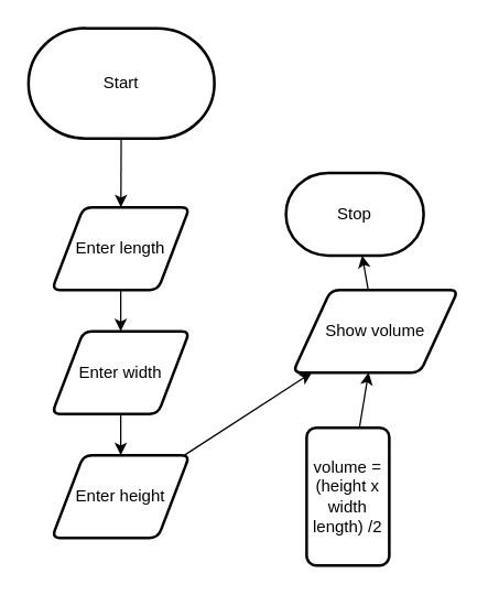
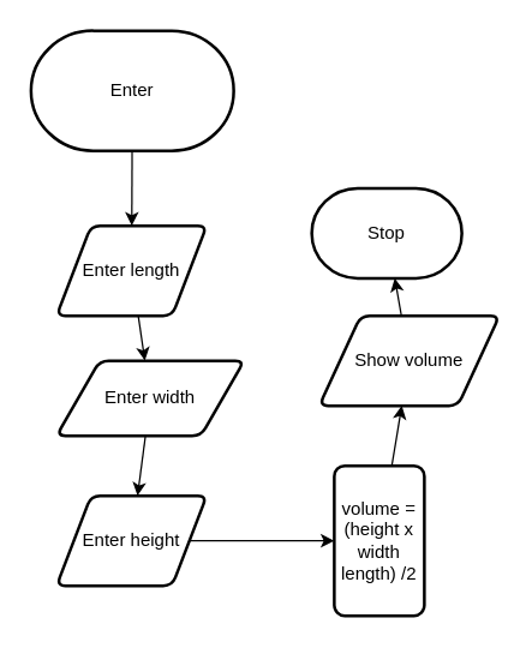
  <mxCell id="0" />
  <mxCell id="1" parent="0" />
  <mxCell id="2" style="edgeStyle=none;html=1;" parent="1" source="3" target="5" edge="1"><mxGeometry relative="1" as="geometry" /></mxCell>
- <mxCell id="3" value="Start" style="strokeWidth=2;html=1;shape=mxgraph.flowchart.terminator;whiteSpace=wrap;" parent="1" vertex="1"><mxGeometry x="20" y="20" width="135" height="80" as="geometry" /></mxCell>
+ <mxCell id="3" value="Enter" style="strokeWidth=2;html=1;shape=mxgraph.flowchart.terminator;whiteSpace=wrap;" parent="1" vertex="1"><mxGeometry x="20" y="20" width="135" height="80" as="geometry" /></mxCell>
  <mxCell id="4" value="" style="edgeStyle=none;html=1;" parent="1" source="5" target="7" edge="1"><mxGeometry relative="1" as="geometry" /></mxCell>
  <mxCell id="5" value="Enter length" style="shape=parallelogram;html=1;strokeWidth=2;perimeter=parallelogramPerimeter;whiteSpace=wrap;rounded=1;arcSize=12;size=0.23;" parent="1" vertex="1"><mxGeometry x="37" y="150" width="100" height="60" as="geometry" /></mxCell>
  <mxCell id="6" value="" style="edgeStyle=none;html=1;" parent="1" source="7" target="9" edge="1"><mxGeometry relative="1" as="geometry" /></mxCell>
- <mxCell id="7" value="Enter width" style="shape=parallelogram;html=1;strokeWidth=2;perimeter=parallelogramPerimeter;whiteSpace=wrap;rounded=1;arcSize=12;size=0.23;" parent="1" vertex="1"><mxGeometry x="37" y="240" width="100" height="60" as="geometry" /></mxCell>
- <mxCell id="8" style="edgeStyle=none;html=1;" parent="1" source="9" target="13" edge="1"><mxGeometry relative="1" as="geometry" /></mxCell>
+ <mxCell id="7" value="Enter width" style="shape=parallelogram;html=1;strokeWidth=2;perimeter=parallelogramPerimeter;whiteSpace=wrap;rounded=1;arcSize=12;size=0.23;" parent="1" vertex="1"><mxGeometry x="37" y="240" width="125" height="50" as="geometry" /></mxCell>
+ <mxCell id="8" style="edgeStyle=none;html=1;" parent="1" source="9" target="11" edge="1"><mxGeometry relative="1" as="geometry" /></mxCell>
  <mxCell id="9" value="Enter height" style="shape=parallelogram;html=1;strokeWidth=2;perimeter=parallelogramPerimeter;whiteSpace=wrap;rounded=1;arcSize=12;size=0.23;" parent="1" vertex="1"><mxGeometry x="37" y="330" width="100" height="60" as="geometry" /></mxCell>
  <mxCell id="10" style="edgeStyle=none;html=1;" edge="1" parent="1" source="11" target="13"><mxGeometry relative="1" as="geometry" /></mxCell>
  <mxCell id="11" value="volume = (height x width length) /2" style="rounded=1;whiteSpace=wrap;html=1;absoluteArcSize=1;arcSize=14;strokeWidth=2;" parent="1" vertex="1"><mxGeometry x="222" y="310" width="60" height="100" as="geometry" /></mxCell>
  <mxCell id="12" style="edgeStyle=none;html=1;" edge="1" parent="1" source="13" target="14"><mxGeometry relative="1" as="geometry" /></mxCell>
  <mxCell id="13" value="Show volume" style="shape=parallelogram;html=1;strokeWidth=2;perimeter=parallelogramPerimeter;whiteSpace=wrap;rounded=1;arcSize=12;size=0.23;" vertex="1" parent="1"><mxGeometry x="212" y="210" width="120" height="60" as="geometry" /></mxCell>
  <mxCell id="14" value="Stop" style="strokeWidth=2;html=1;shape=mxgraph.flowchart.terminator;whiteSpace=wrap;" vertex="1" parent="1"><mxGeometry x="207" y="125" width="100" height="60" as="geometry" /></mxCell>
